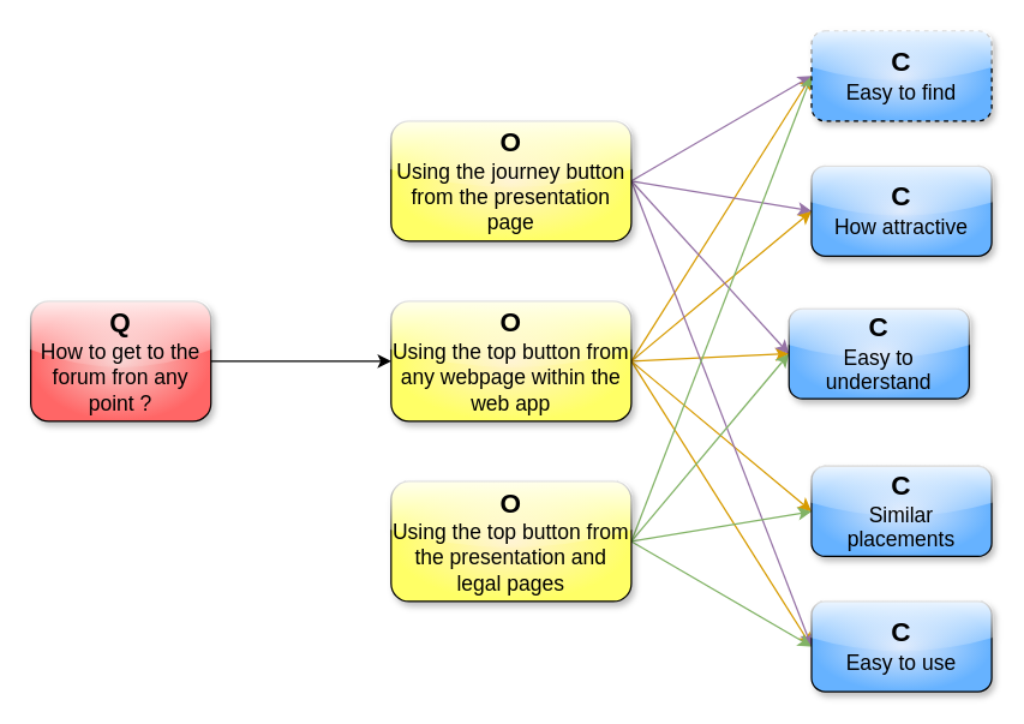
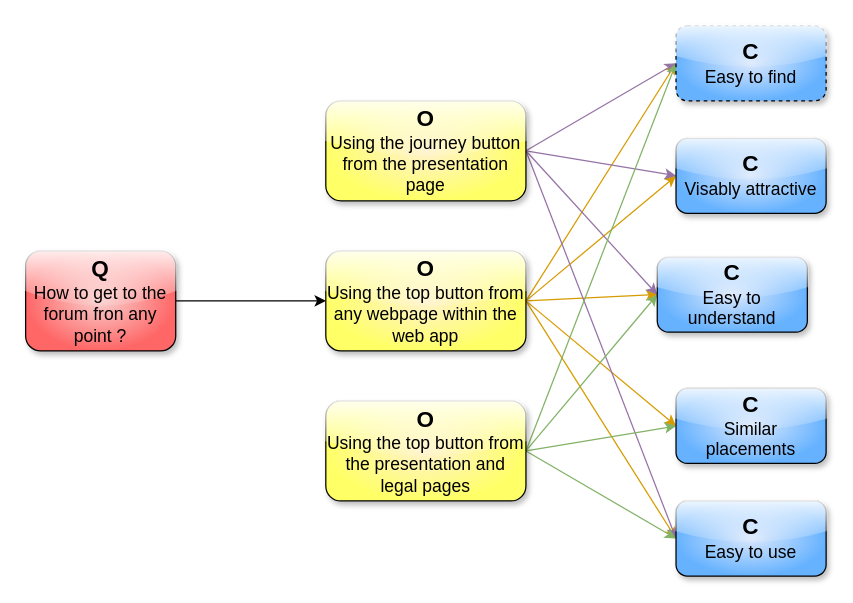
  <mxCell id="0" />
  <mxCell id="1" parent="0" />
  <mxCell id="2" style="edgeStyle=orthogonalEdgeStyle;rounded=0;orthogonalLoop=1;jettySize=auto;html=1;exitX=1;exitY=0.5;exitDx=0;exitDy=0;entryX=0;entryY=0.5;entryDx=0;entryDy=0;fontSize=18;" parent="1" source="3" target="9" edge="1"><mxGeometry relative="1" as="geometry" /></mxCell>
  <mxCell id="3" value="&lt;font&gt;&lt;b&gt;&lt;font style=&quot;font-size: 18px&quot;&gt;Q&lt;/font&gt;&lt;/b&gt;&lt;br&gt;&lt;span style=&quot;font-size: 14px&quot;&gt;How to get to the forum fron any point ?&lt;/span&gt;&lt;/font&gt;" style="rounded=1;whiteSpace=wrap;html=1;glass=1;shadow=1;fillColor=#f8cecc;strokeColor=#000000;gradientColor=#FF6666;gradientDirection=radial;" parent="1" vertex="1"><mxGeometry x="20" y="200" width="120" height="80" as="geometry" /></mxCell>
  <mxCell id="4" style="edgeStyle=none;rounded=0;orthogonalLoop=1;jettySize=auto;html=1;exitX=1;exitY=0.5;exitDx=0;exitDy=0;entryX=0;entryY=0.5;entryDx=0;entryDy=0;fontSize=18;fillColor=#ffe6cc;strokeColor=#d79b00;" parent="1" source="9" target="24" edge="1"><mxGeometry relative="1" as="geometry" /></mxCell>
  <mxCell id="5" style="edgeStyle=none;rounded=0;orthogonalLoop=1;jettySize=auto;html=1;exitX=1;exitY=0.5;exitDx=0;exitDy=0;entryX=0;entryY=0.5;entryDx=0;entryDy=0;fontSize=18;fillColor=#ffe6cc;strokeColor=#d79b00;" parent="1" source="9" target="22" edge="1"><mxGeometry relative="1" as="geometry" /></mxCell>
  <mxCell id="6" style="edgeStyle=none;rounded=0;orthogonalLoop=1;jettySize=auto;html=1;exitX=1;exitY=0.5;exitDx=0;exitDy=0;entryX=0;entryY=0.5;entryDx=0;entryDy=0;fontSize=18;fillColor=#ffe6cc;strokeColor=#d79b00;" parent="1" source="9" target="23" edge="1"><mxGeometry relative="1" as="geometry" /></mxCell>
  <mxCell id="7" style="edgeStyle=none;rounded=0;orthogonalLoop=1;jettySize=auto;html=1;exitX=1;exitY=0.5;exitDx=0;exitDy=0;entryX=0;entryY=0.5;entryDx=0;entryDy=0;fontSize=18;fillColor=#ffe6cc;strokeColor=#d79b00;" parent="1" source="9" target="20" edge="1"><mxGeometry relative="1" as="geometry" /></mxCell>
  <mxCell id="8" style="edgeStyle=none;rounded=0;orthogonalLoop=1;jettySize=auto;html=1;exitX=1;exitY=0.5;exitDx=0;exitDy=0;entryX=0;entryY=0.5;entryDx=0;entryDy=0;fontSize=18;fillColor=#ffe6cc;strokeColor=#d79b00;" parent="1" source="9" target="21" edge="1"><mxGeometry relative="1" as="geometry" /></mxCell>
  <mxCell id="9" value="&lt;font&gt;&lt;b&gt;&lt;font style=&quot;font-size: 18px&quot;&gt;O&lt;/font&gt;&lt;/b&gt;&lt;br&gt;&lt;span style=&quot;font-size: 14px&quot;&gt;Using the top button from any webpage within the web app&lt;/span&gt;&lt;br&gt;&lt;/font&gt;" style="rounded=1;whiteSpace=wrap;html=1;fillColor=#fff2cc;strokeColor=#000000;gradientColor=#FFFF66;gradientDirection=radial;glass=1;shadow=1;" parent="1" vertex="1"><mxGeometry x="260" y="200" width="160" height="80" as="geometry" /></mxCell>
  <mxCell id="10" style="edgeStyle=none;rounded=0;orthogonalLoop=1;jettySize=auto;html=1;exitX=1;exitY=0.5;exitDx=0;exitDy=0;entryX=0;entryY=0.5;entryDx=0;entryDy=0;fontSize=18;fillColor=#e1d5e7;strokeColor=#9673a6;" parent="1" source="14" target="20" edge="1"><mxGeometry relative="1" as="geometry" /></mxCell>
  <mxCell id="11" style="edgeStyle=none;rounded=0;orthogonalLoop=1;jettySize=auto;html=1;exitX=1;exitY=0.5;exitDx=0;exitDy=0;entryX=0;entryY=0.5;entryDx=0;entryDy=0;fontSize=18;fillColor=#e1d5e7;strokeColor=#9673a6;" parent="1" source="14" target="21" edge="1"><mxGeometry relative="1" as="geometry" /></mxCell>
  <mxCell id="12" style="edgeStyle=none;rounded=0;orthogonalLoop=1;jettySize=auto;html=1;exitX=1;exitY=0.5;exitDx=0;exitDy=0;entryX=0;entryY=0.5;entryDx=0;entryDy=0;fontSize=18;fillColor=#e1d5e7;strokeColor=#9673a6;" parent="1" source="14" target="22" edge="1"><mxGeometry relative="1" as="geometry" /></mxCell>
  <mxCell id="13" style="edgeStyle=none;rounded=0;orthogonalLoop=1;jettySize=auto;html=1;exitX=1;exitY=0.5;exitDx=0;exitDy=0;entryX=0;entryY=0.5;entryDx=0;entryDy=0;fontSize=18;fillColor=#e1d5e7;strokeColor=#9673a6;" parent="1" source="14" target="24" edge="1"><mxGeometry relative="1" as="geometry" /></mxCell>
  <mxCell id="14" value="&lt;font&gt;&lt;b&gt;&lt;font style=&quot;font-size: 18px&quot;&gt;O&lt;/font&gt;&lt;/b&gt;&lt;br&gt;&lt;span style=&quot;font-size: 14px&quot;&gt;Using the journey button from the presentation page&lt;/span&gt;&lt;br&gt;&lt;/font&gt;" style="rounded=1;whiteSpace=wrap;html=1;fillColor=#fff2cc;strokeColor=#000000;gradientColor=#FFFF66;gradientDirection=radial;glass=1;shadow=1;" parent="1" vertex="1"><mxGeometry x="260" y="80" width="160" height="80" as="geometry" /></mxCell>
  <mxCell id="15" style="edgeStyle=none;rounded=0;orthogonalLoop=1;jettySize=auto;html=1;exitX=1;exitY=0.5;exitDx=0;exitDy=0;entryX=0;entryY=0.5;entryDx=0;entryDy=0;fontSize=18;fillColor=#d5e8d4;strokeColor=#82b366;" parent="1" source="19" target="24" edge="1"><mxGeometry relative="1" as="geometry" /></mxCell>
  <mxCell id="16" style="edgeStyle=none;rounded=0;orthogonalLoop=1;jettySize=auto;html=1;exitX=1;exitY=0.5;exitDx=0;exitDy=0;entryX=0;entryY=0.5;entryDx=0;entryDy=0;fontSize=18;fillColor=#d5e8d4;strokeColor=#82b366;" parent="1" source="19" target="23" edge="1"><mxGeometry relative="1" as="geometry" /></mxCell>
  <mxCell id="17" style="edgeStyle=none;rounded=0;orthogonalLoop=1;jettySize=auto;html=1;exitX=1;exitY=0.5;exitDx=0;exitDy=0;entryX=0;entryY=0.5;entryDx=0;entryDy=0;fontSize=18;fillColor=#d5e8d4;strokeColor=#82b366;" parent="1" source="19" target="22" edge="1"><mxGeometry relative="1" as="geometry" /></mxCell>
  <mxCell id="18" style="edgeStyle=none;rounded=0;orthogonalLoop=1;jettySize=auto;html=1;exitX=1;exitY=0.5;exitDx=0;exitDy=0;entryX=0;entryY=0.5;entryDx=0;entryDy=0;fontSize=18;fillColor=#d5e8d4;strokeColor=#82b366;" parent="1" source="19" target="20" edge="1"><mxGeometry relative="1" as="geometry" /></mxCell>
  <mxCell id="19" value="&lt;font&gt;&lt;b&gt;&lt;font style=&quot;font-size: 18px&quot;&gt;O&lt;/font&gt;&lt;/b&gt;&lt;br&gt;&lt;span style=&quot;font-size: 14px&quot;&gt;Using the top button from the presentation and legal pages&lt;/span&gt;&lt;br&gt;&lt;/font&gt;" style="rounded=1;whiteSpace=wrap;html=1;fillColor=#fff2cc;strokeColor=#000000;gradientColor=#FFFF66;gradientDirection=radial;glass=1;shadow=1;" parent="1" vertex="1"><mxGeometry x="260" y="320" width="160" height="80" as="geometry" /></mxCell>
  <mxCell id="20" value="&lt;font&gt;&lt;b&gt;&lt;font style=&quot;font-size: 18px&quot;&gt;C&lt;/font&gt;&lt;/b&gt;&lt;br&gt;&lt;span style=&quot;font-size: 14px&quot;&gt;Easy to find&lt;/span&gt;&lt;br&gt;&lt;/font&gt;" style="rounded=1;whiteSpace=wrap;html=1;fillColor=#dae8fc;strokeColor=#000000;glass=1;shadow=1;gradientDirection=radial;gradientColor=#66B2FF;dashed=1;" parent="1" vertex="1"><mxGeometry x="540" y="20" width="120" height="60" as="geometry" /></mxCell>
- <mxCell id="21" value="&lt;font&gt;&lt;b&gt;&lt;font style=&quot;font-size: 18px&quot;&gt;C&lt;/font&gt;&lt;/b&gt;&lt;br&gt;&lt;span style=&quot;font-size: 14px&quot;&gt;How attractive&lt;/span&gt;&lt;br&gt;&lt;/font&gt;" style="rounded=1;whiteSpace=wrap;html=1;fillColor=#dae8fc;strokeColor=#000000;glass=1;shadow=1;gradientDirection=radial;gradientColor=#66B2FF;" parent="1" vertex="1"><mxGeometry x="540" y="110" width="120" height="60" as="geometry" /></mxCell>
+ <mxCell id="21" value="&lt;font&gt;&lt;b&gt;&lt;font style=&quot;font-size: 18px&quot;&gt;C&lt;/font&gt;&lt;/b&gt;&lt;br&gt;&lt;span style=&quot;font-size: 14px&quot;&gt;Visably attractive&lt;/span&gt;&lt;br&gt;&lt;/font&gt;" style="rounded=1;whiteSpace=wrap;html=1;fillColor=#dae8fc;strokeColor=#000000;glass=1;shadow=1;gradientDirection=radial;gradientColor=#66B2FF;" parent="1" vertex="1"><mxGeometry x="540" y="110" width="120" height="60" as="geometry" /></mxCell>
  <mxCell id="22" value="&lt;font&gt;&lt;b&gt;&lt;font style=&quot;font-size: 18px&quot;&gt;C&lt;/font&gt;&lt;/b&gt;&lt;br&gt;&lt;span style=&quot;font-size: 14px&quot;&gt;Easy to understand&lt;/span&gt;&lt;br&gt;&lt;/font&gt;" style="rounded=1;whiteSpace=wrap;html=1;fillColor=#dae8fc;strokeColor=#000000;glass=1;shadow=1;gradientDirection=radial;gradientColor=#66B2FF;" parent="1" vertex="1"><mxGeometry x="525" y="205" width="120" height="60" as="geometry" /></mxCell>
  <mxCell id="23" value="&lt;font&gt;&lt;b&gt;&lt;font style=&quot;font-size: 18px&quot;&gt;C&lt;/font&gt;&lt;/b&gt;&lt;br&gt;&lt;span style=&quot;font-size: 14px&quot;&gt;Similar placements&lt;/span&gt;&lt;br&gt;&lt;/font&gt;" style="rounded=1;whiteSpace=wrap;html=1;fillColor=#dae8fc;strokeColor=#000000;glass=1;shadow=1;gradientDirection=radial;gradientColor=#66B2FF;" parent="1" vertex="1"><mxGeometry x="540" y="310" width="120" height="60" as="geometry" /></mxCell>
  <mxCell id="24" value="&lt;font&gt;&lt;b&gt;&lt;font style=&quot;font-size: 18px&quot;&gt;C&lt;/font&gt;&lt;/b&gt;&lt;br&gt;&lt;span style=&quot;font-size: 14px&quot;&gt;Easy to use&lt;/span&gt;&lt;br&gt;&lt;/font&gt;" style="rounded=1;whiteSpace=wrap;html=1;fillColor=#dae8fc;strokeColor=#000000;glass=1;shadow=1;gradientDirection=radial;gradientColor=#66B2FF;" parent="1" vertex="1"><mxGeometry x="540" y="400" width="120" height="60" as="geometry" /></mxCell>
